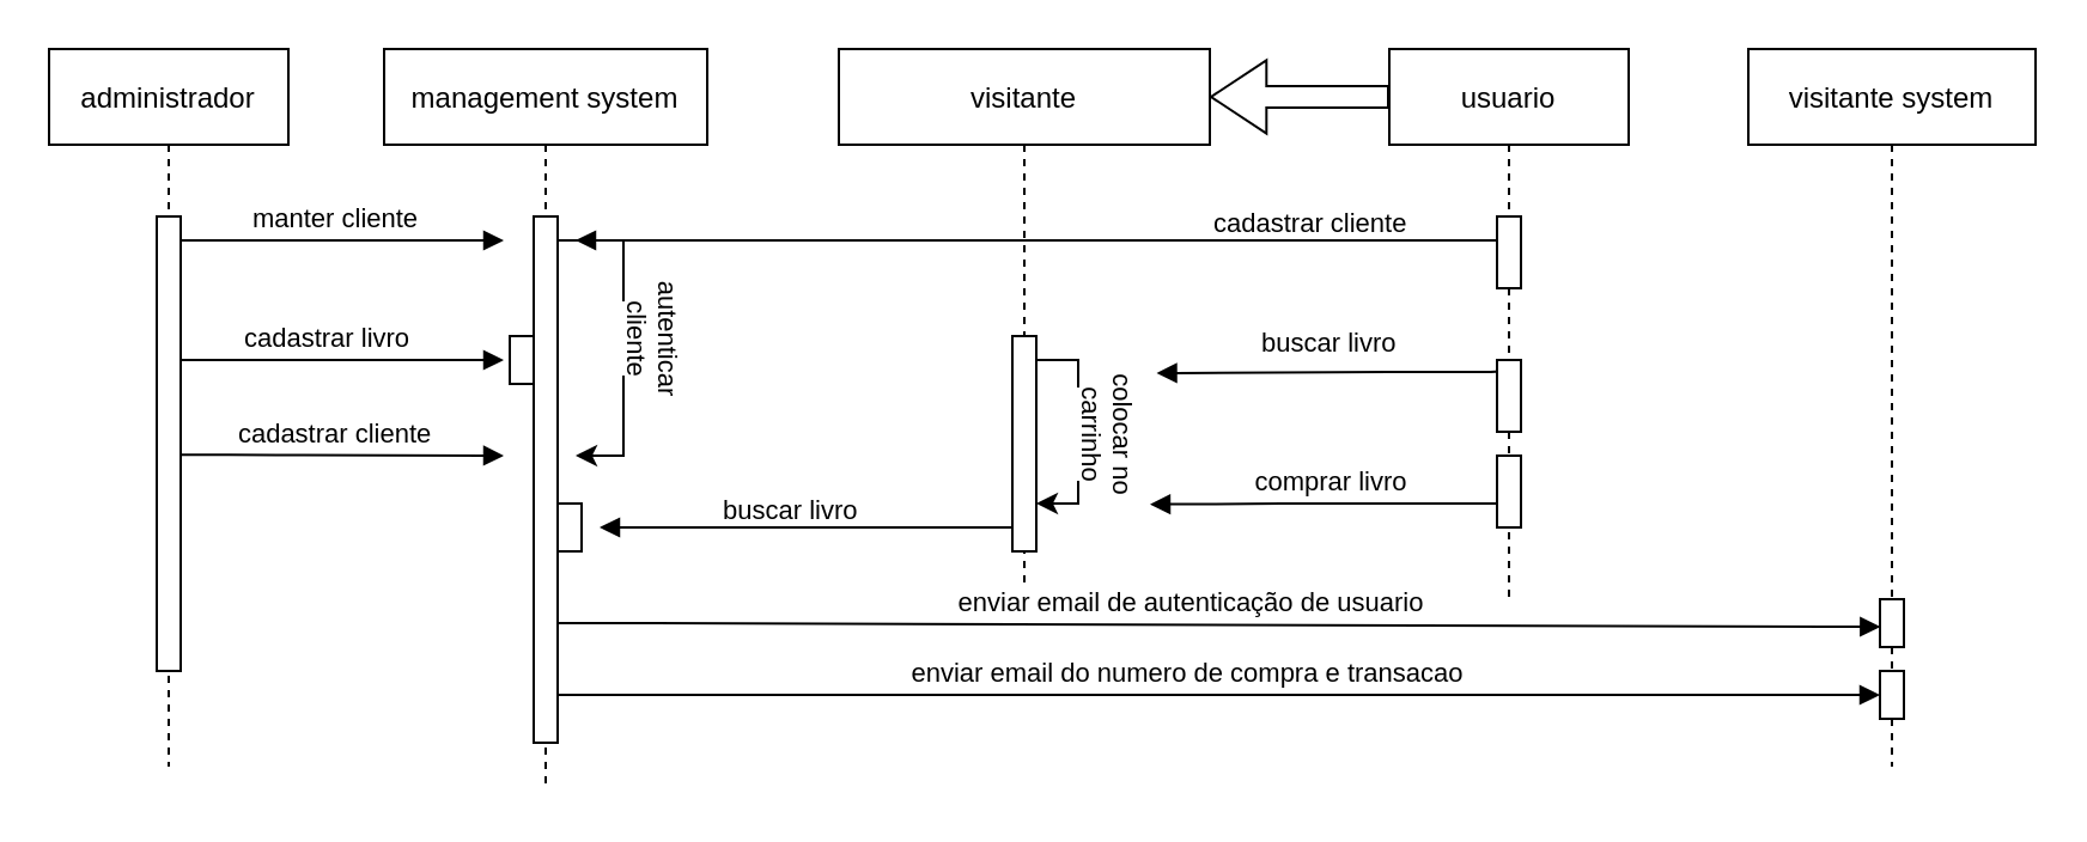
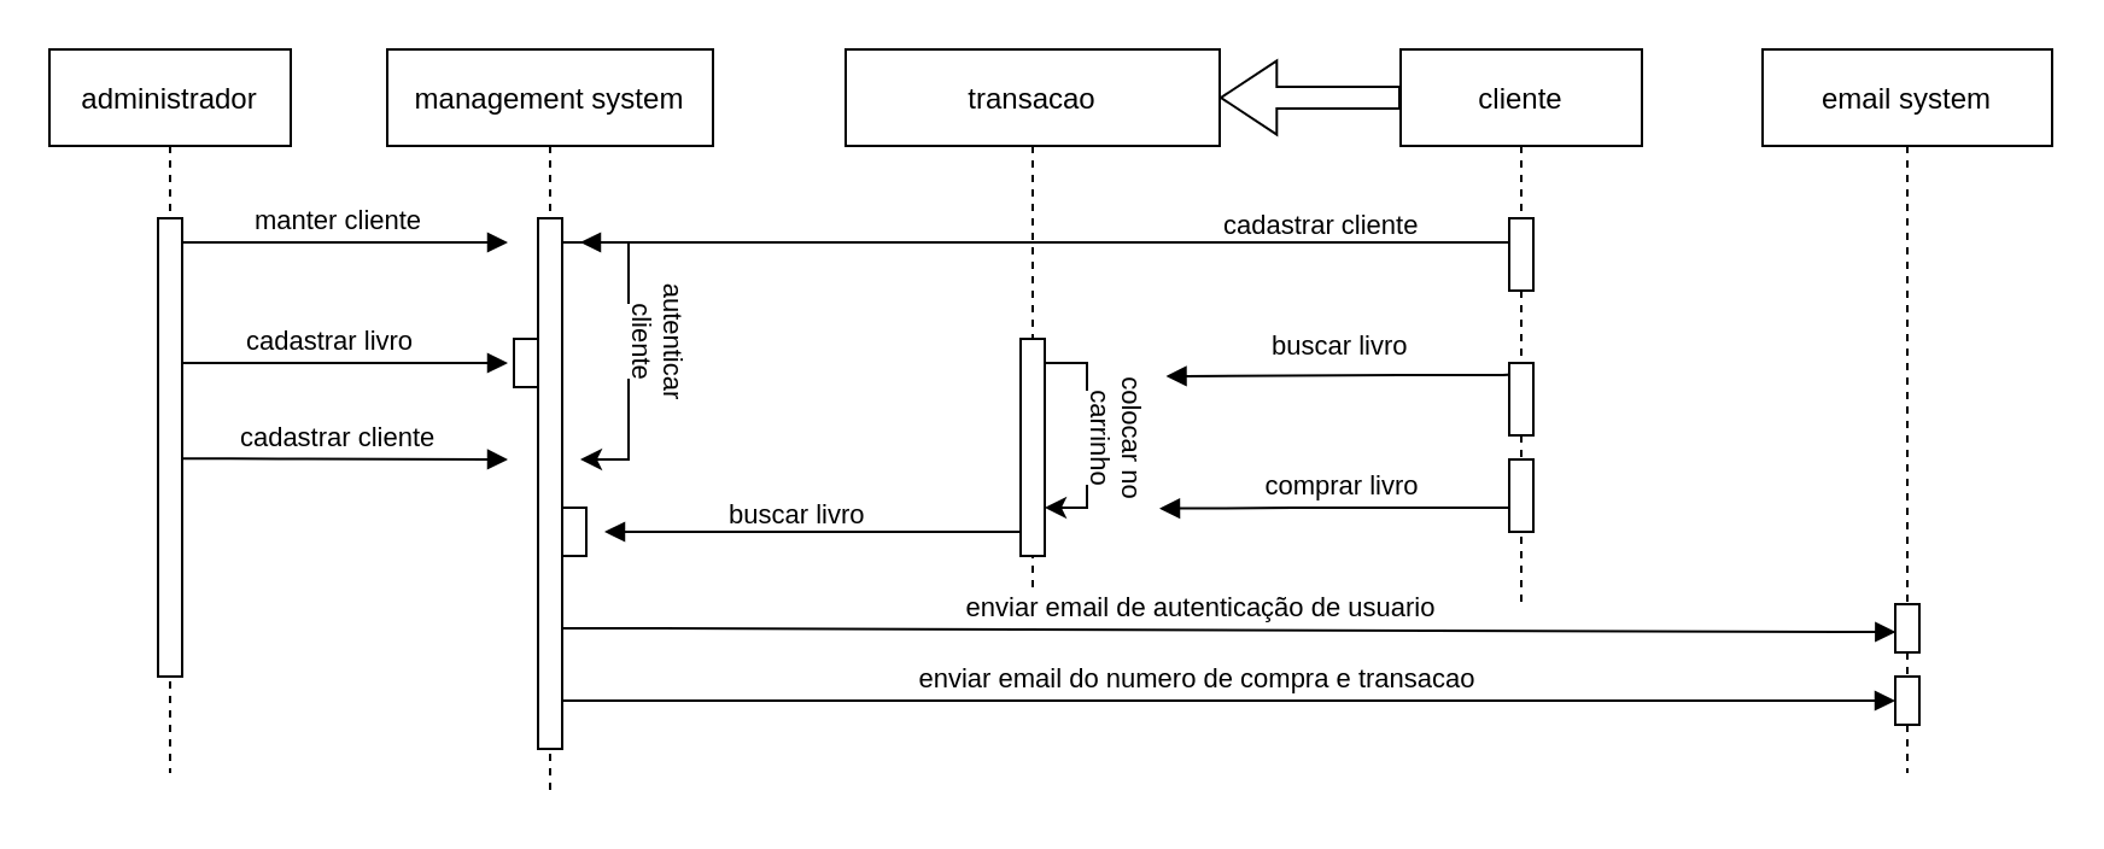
  <mxCell id="0" />
  <mxCell id="1" parent="0" />
  <mxCell id="2" value="enviar email do numero de compra e transacao" style="verticalAlign=bottom;endArrow=block;shadow=0;strokeWidth=1;" edge="1" parent="1" target="30"><mxGeometry x="-0.042" relative="1" as="geometry"><mxPoint x="230" y="290" as="sourcePoint" /><mxPoint x="849.23" y="290.66" as="targetPoint" /><mxPoint as="offset" /><Array as="points"><mxPoint x="260.19" y="290" /></Array></mxGeometry></mxCell>
  <mxCell id="3" value="" style="verticalAlign=bottom;endArrow=block;shadow=0;strokeWidth=1;entryX=0.123;entryY=-0.013;entryDx=0;entryDy=0;entryPerimeter=0;" edge="1" parent="1" source="17" target="11"><mxGeometry x="-0.042" relative="1" as="geometry"><mxPoint x="600" y="169.66" as="sourcePoint" /><mxPoint x="480" y="170" as="targetPoint" /><Array as="points"><mxPoint x="630" y="155" /><mxPoint x="590" y="155" /></Array><mxPoint as="offset" /></mxGeometry></mxCell>
  <mxCell id="4" value="cadastrar livro" style="verticalAlign=bottom;endArrow=block;shadow=0;strokeWidth=1;" edge="1" parent="1" source="5"><mxGeometry x="-0.042" relative="1" as="geometry"><mxPoint x="260" y="150" as="sourcePoint" /><mxPoint x="210" y="150" as="targetPoint" /><mxPoint as="offset" /><Array as="points"><mxPoint x="100" y="150" /></Array></mxGeometry></mxCell>
  <mxCell id="5" value="administrador" style="shape=umlLifeline;perimeter=lifelinePerimeter;container=1;collapsible=0;recursiveResize=0;rounded=0;shadow=0;strokeWidth=1;" parent="1" vertex="1"><mxGeometry x="20" y="20" width="100" height="300" as="geometry" /></mxCell>
  <mxCell id="6" value="" style="points=[];perimeter=orthogonalPerimeter;rounded=0;shadow=0;strokeWidth=1;" parent="5" vertex="1"><mxGeometry x="45" y="70" width="10" height="190" as="geometry" /></mxCell>
- <mxCell id="7" value="visitante" style="shape=umlLifeline;perimeter=lifelinePerimeter;container=1;collapsible=0;recursiveResize=0;rounded=0;shadow=0;strokeWidth=1;" parent="1" vertex="1"><mxGeometry x="350" y="20" width="155" height="230" as="geometry" /></mxCell>
+ <mxCell id="7" value="transacao" style="shape=umlLifeline;perimeter=lifelinePerimeter;container=1;collapsible=0;recursiveResize=0;rounded=0;shadow=0;strokeWidth=1;" parent="1" vertex="1"><mxGeometry x="350" y="20" width="155" height="230" as="geometry" /></mxCell>
  <mxCell id="8" style="edgeStyle=orthogonalEdgeStyle;rounded=0;orthogonalLoop=1;jettySize=auto;html=1;" edge="1" parent="7" target="9"><mxGeometry relative="1" as="geometry"><mxPoint x="82.5" y="130.034" as="sourcePoint" /><Array as="points"><mxPoint x="100" y="130" /><mxPoint x="100" y="190" /></Array></mxGeometry></mxCell>
  <mxCell id="9" value="" style="points=[];perimeter=orthogonalPerimeter;rounded=0;shadow=0;strokeWidth=1;" vertex="1" parent="7"><mxGeometry x="72.5" y="120" width="10" height="90" as="geometry" /></mxCell>
  <mxCell id="10" value="" style="verticalAlign=bottom;endArrow=block;shadow=0;strokeWidth=1;" edge="1" parent="7"><mxGeometry x="-0.042" relative="1" as="geometry"><mxPoint x="242.5" y="80" as="sourcePoint" /><mxPoint x="-110" y="80" as="targetPoint" /><Array as="points"><mxPoint x="280" y="80" /></Array><mxPoint as="offset" /></mxGeometry></mxCell>
  <mxCell id="11" value="&lt;div style=&quot;text-align: center ; font-size: 11px&quot;&gt;&lt;font face=&quot;helvetica&quot; style=&quot;font-size: 11px&quot;&gt;&lt;span style=&quot;font-size: 11px ; background-color: rgb(255 , 255 , 255)&quot;&gt;colocar no carrinho&lt;/span&gt;&lt;/font&gt;&lt;/div&gt;" style="text;whiteSpace=wrap;html=1;rotation=90;fontSize=11;" vertex="1" parent="7"><mxGeometry x="90" y="150" width="65" height="20" as="geometry" /></mxCell>
  <mxCell id="12" value="manter cliente" style="verticalAlign=bottom;endArrow=block;shadow=0;strokeWidth=1;" parent="1" source="6" edge="1"><mxGeometry x="-0.042" relative="1" as="geometry"><mxPoint x="438" y="100" as="sourcePoint" /><mxPoint x="210" y="100" as="targetPoint" /><Array as="points"><mxPoint x="130" y="100" /></Array><mxPoint as="offset" /></mxGeometry></mxCell>
- <mxCell id="13" value="usuario" style="shape=umlLifeline;perimeter=lifelinePerimeter;container=1;collapsible=0;recursiveResize=0;rounded=0;shadow=0;strokeWidth=1;" vertex="1" parent="1"><mxGeometry x="580" y="20" width="100" height="230" as="geometry" /></mxCell>
+ <mxCell id="13" value="cliente" style="shape=umlLifeline;perimeter=lifelinePerimeter;container=1;collapsible=0;recursiveResize=0;rounded=0;shadow=0;strokeWidth=1;" vertex="1" parent="1"><mxGeometry x="580" y="20" width="100" height="230" as="geometry" /></mxCell>
  <mxCell id="14" value="" style="points=[];perimeter=orthogonalPerimeter;rounded=0;shadow=0;strokeWidth=1;" vertex="1" parent="13"><mxGeometry x="45" y="70" width="10" height="30" as="geometry" /></mxCell>
  <mxCell id="15" value="" style="points=[];perimeter=orthogonalPerimeter;rounded=0;shadow=0;strokeWidth=1;" vertex="1" parent="13"><mxGeometry x="45" y="170" width="10" height="30" as="geometry" /></mxCell>
  <mxCell id="16" value="comprar livro" style="verticalAlign=bottom;endArrow=block;shadow=0;strokeWidth=1;" edge="1" parent="13"><mxGeometry x="-0.042" relative="1" as="geometry"><mxPoint x="45" y="190.0" as="sourcePoint" /><mxPoint x="-100" y="190.34" as="targetPoint" /><Array as="points"><mxPoint x="-35" y="190.0" /></Array><mxPoint as="offset" /></mxGeometry></mxCell>
  <mxCell id="17" value="" style="points=[];perimeter=orthogonalPerimeter;rounded=0;shadow=0;strokeWidth=1;" vertex="1" parent="13"><mxGeometry x="45" y="130" width="10" height="30" as="geometry" /></mxCell>
  <mxCell id="18" value="&lt;span style=&quot;color: rgb(0 , 0 , 0) ; font-family: &amp;#34;helvetica&amp;#34; ; font-size: 11px ; font-style: normal ; font-weight: 400 ; letter-spacing: normal ; text-align: center ; text-indent: 0px ; text-transform: none ; word-spacing: 0px ; background-color: rgb(255 , 255 , 255) ; display: inline ; float: none&quot;&gt;cadastrar cliente&lt;/span&gt;" style="text;whiteSpace=wrap;html=1;fontSize=11;" vertex="1" parent="1"><mxGeometry x="505" y="80" width="90" height="30" as="geometry" /></mxCell>
  <mxCell id="19" value="" style="shape=flexArrow;endArrow=classic;html=1;rounded=0;fontSize=11;width=8.966;endSize=7.386;endWidth=20.694;" edge="1" parent="1"><mxGeometry width="50" height="50" relative="1" as="geometry"><mxPoint x="580" y="40" as="sourcePoint" /><mxPoint x="505" y="40" as="targetPoint" /><Array as="points" /></mxGeometry></mxCell>
  <mxCell id="20" value="management system" style="shape=umlLifeline;perimeter=lifelinePerimeter;container=1;collapsible=0;recursiveResize=0;rounded=0;shadow=0;strokeWidth=1;" vertex="1" parent="1"><mxGeometry x="160" y="20" width="135" height="310" as="geometry" /></mxCell>
  <mxCell id="21" value="cadastrar cliente" style="verticalAlign=bottom;endArrow=block;shadow=0;strokeWidth=1;" edge="1" parent="20"><mxGeometry x="-0.042" relative="1" as="geometry"><mxPoint x="-85.19" y="169.66" as="sourcePoint" /><mxPoint x="50" y="170" as="targetPoint" /><mxPoint as="offset" /><Array as="points"><mxPoint x="-55" y="169.66" /></Array></mxGeometry></mxCell>
  <mxCell id="22" style="edgeStyle=orthogonalEdgeStyle;rounded=0;orthogonalLoop=1;jettySize=auto;html=1;startArrow=none;" edge="1" parent="20"><mxGeometry relative="1" as="geometry"><mxPoint x="67.517" y="160" as="sourcePoint" /><mxPoint x="80" y="170" as="targetPoint" /><Array as="points"><mxPoint x="68" y="80" /><mxPoint x="100" y="80" /><mxPoint x="100" y="170" /></Array></mxGeometry></mxCell>
  <mxCell id="23" value="&lt;div style=&quot;text-align: center ; font-size: 11px&quot;&gt;&lt;font face=&quot;helvetica&quot; style=&quot;font-size: 11px&quot;&gt;&lt;span style=&quot;font-size: 11px ; background-color: rgb(255 , 255 , 255)&quot;&gt;autenticar cliente&lt;/span&gt;&lt;/font&gt;&lt;/div&gt;" style="text;whiteSpace=wrap;html=1;rotation=90;fontSize=11;" vertex="1" parent="20"><mxGeometry x="90" y="110" width="65" height="20" as="geometry" /></mxCell>
  <mxCell id="24" value="" style="points=[];perimeter=orthogonalPerimeter;rounded=0;shadow=0;strokeWidth=1;" vertex="1" parent="20"><mxGeometry x="62.5" y="70" width="10" height="220" as="geometry" /></mxCell>
  <mxCell id="25" value="" style="points=[];perimeter=orthogonalPerimeter;rounded=0;shadow=0;strokeWidth=1;" vertex="1" parent="20"><mxGeometry x="52.5" y="120" width="10" height="20" as="geometry" /></mxCell>
  <mxCell id="26" value="enviar email de autenticação de usuario" style="verticalAlign=bottom;endArrow=block;shadow=0;strokeWidth=1;entryX=0.018;entryY=0.576;entryDx=0;entryDy=0;entryPerimeter=0;" edge="1" parent="20" target="29"><mxGeometry x="-0.042" relative="1" as="geometry"><mxPoint x="72.5" y="240" as="sourcePoint" /><mxPoint x="680" y="240" as="targetPoint" /><mxPoint as="offset" /><Array as="points"><mxPoint x="102.69" y="240" /></Array></mxGeometry></mxCell>
  <mxCell id="27" value="" style="points=[];perimeter=orthogonalPerimeter;rounded=0;shadow=0;strokeWidth=1;" vertex="1" parent="20"><mxGeometry x="72.5" y="190" width="10" height="20" as="geometry" /></mxCell>
- <mxCell id="28" value="visitante system" style="shape=umlLifeline;perimeter=lifelinePerimeter;container=1;collapsible=0;recursiveResize=0;rounded=0;shadow=0;strokeWidth=1;" vertex="1" parent="1"><mxGeometry x="730" y="20" width="120" height="300" as="geometry" /></mxCell>
+ <mxCell id="28" value="email system" style="shape=umlLifeline;perimeter=lifelinePerimeter;container=1;collapsible=0;recursiveResize=0;rounded=0;shadow=0;strokeWidth=1;" vertex="1" parent="1"><mxGeometry x="730" y="20" width="120" height="300" as="geometry" /></mxCell>
  <mxCell id="29" value="" style="points=[];perimeter=orthogonalPerimeter;rounded=0;shadow=0;strokeWidth=1;" vertex="1" parent="28"><mxGeometry x="55" y="230" width="10" height="20" as="geometry" /></mxCell>
  <mxCell id="30" value="" style="points=[];perimeter=orthogonalPerimeter;rounded=0;shadow=0;strokeWidth=1;" vertex="1" parent="28"><mxGeometry x="55" y="260" width="10" height="20" as="geometry" /></mxCell>
  <mxCell id="31" value="" style="verticalAlign=bottom;endArrow=block;shadow=0;strokeWidth=1;" edge="1" parent="1"><mxGeometry x="-0.042" relative="1" as="geometry"><mxPoint x="390" y="220" as="sourcePoint" /><mxPoint x="250" y="220" as="targetPoint" /><Array as="points"><mxPoint x="427.5" y="220" /></Array><mxPoint as="offset" /></mxGeometry></mxCell>
  <mxCell id="32" value="&lt;div style=&quot;text-align: center; font-size: 11px;&quot;&gt;&lt;font face=&quot;helvetica&quot; style=&quot;font-size: 11px;&quot;&gt;&lt;span style=&quot;font-size: 11px; background-color: rgb(255, 255, 255);&quot;&gt;buscar livro&lt;/span&gt;&lt;/font&gt;&lt;/div&gt;" style="text;whiteSpace=wrap;html=1;rotation=0;fontSize=11;" vertex="1" parent="1"><mxGeometry x="300" y="200" width="65" height="20" as="geometry" /></mxCell>
  <mxCell id="33" value="&lt;div style=&quot;text-align: center; font-size: 11px;&quot;&gt;&lt;font face=&quot;helvetica&quot; style=&quot;font-size: 11px;&quot;&gt;&lt;span style=&quot;font-size: 11px; background-color: rgb(255, 255, 255);&quot;&gt;buscar livro&lt;/span&gt;&lt;/font&gt;&lt;/div&gt;" style="text;whiteSpace=wrap;html=1;rotation=0;fontSize=11;" vertex="1" parent="1"><mxGeometry x="525" y="130" width="70" height="20" as="geometry" /></mxCell>
